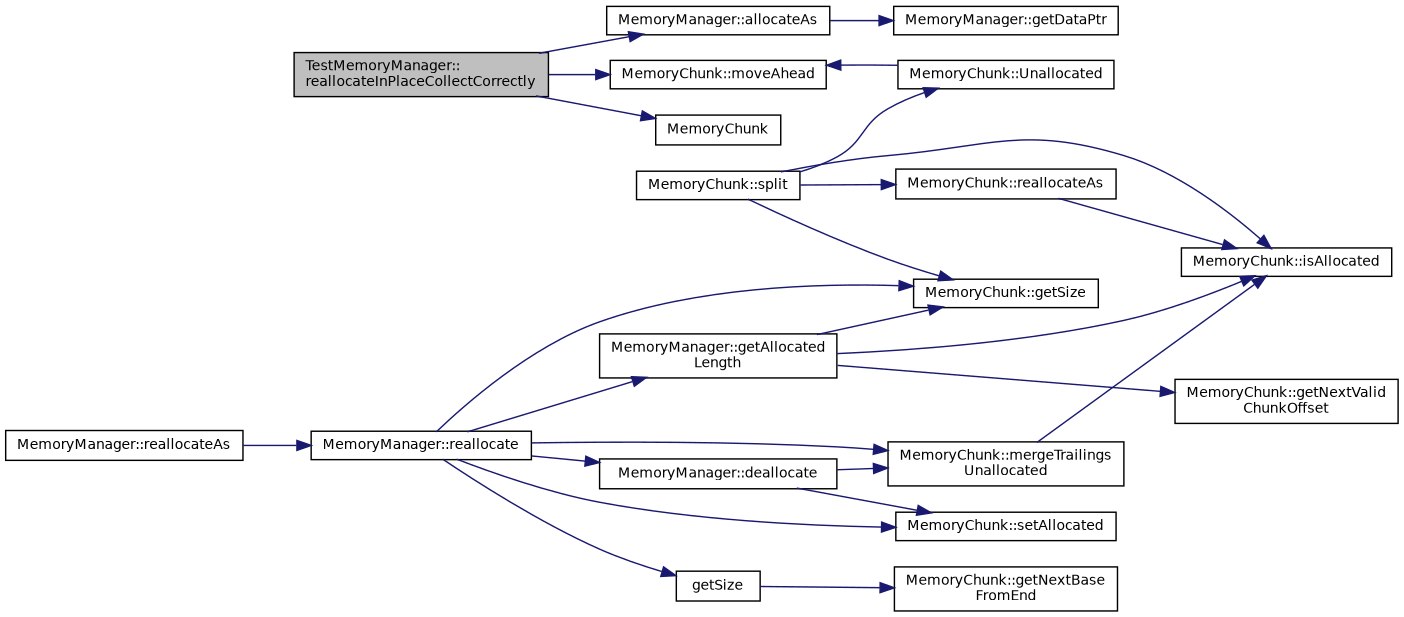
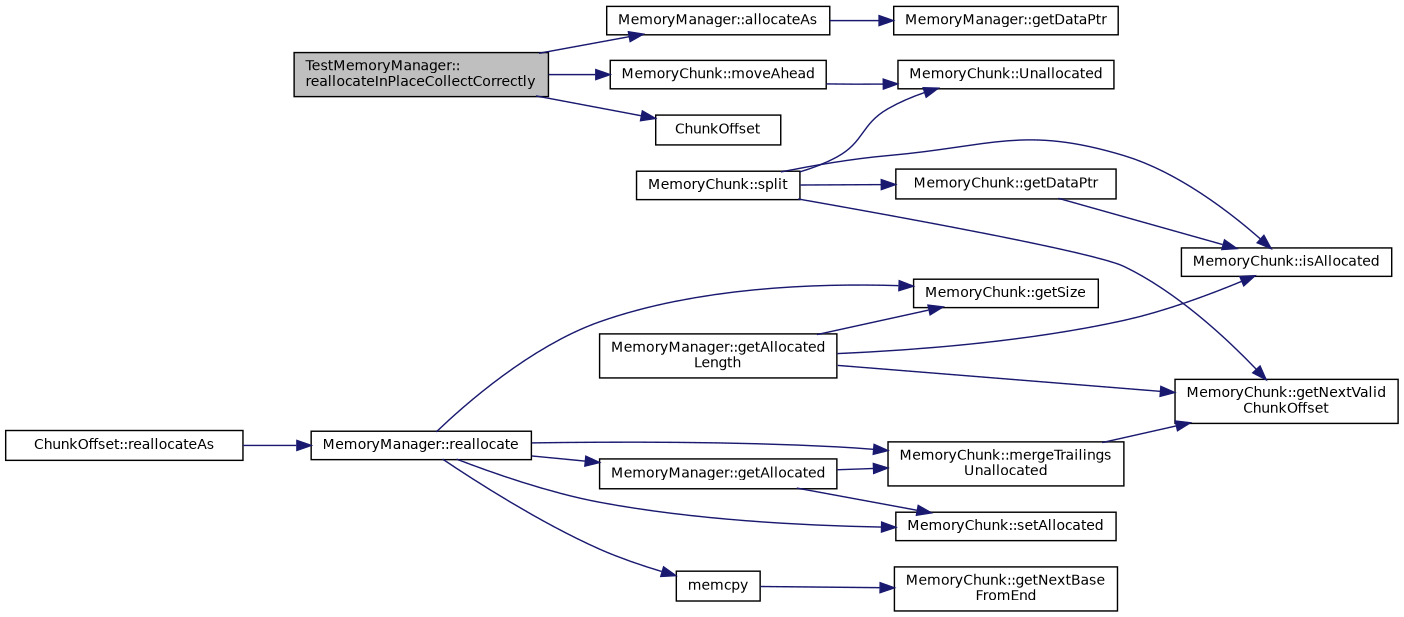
  digraph {
    rankdir=LR
    node [color=black fillcolor=white fontname=Helvetica fontsize=10 shape=record style=filled]
    edge [color=midnightblue fontname=Helvetica fontsize=10 labelfontname=Helvetica labelfontsize=10 style=solid]
    n1 [fillcolor=grey75 fontcolor=black height=0.2 label="TestMemoryManager::\lreallocateInPlaceCollectCorrectly" width=0.4]
    n2 [height=0.2 label="MemoryManager::allocateAs" width=0.4]
-   n3 [height=0.2 label=MemoryChunk width=0.4]
+   n3 [height=0.2 label=ChunkOffset width=0.4]
    n4 [height=0.2 label="MemoryChunk::moveAhead" width=0.4]
    n5 [height=0.2 label="MemoryManager::getDataPtr" width=0.4]
    n6 [height=0.2 label="MemoryChunk::Unallocated" width=0.4]
-   n7 [height=0.2 label="MemoryManager::reallocateAs" width=0.4]
+   n7 [height=0.2 label="ChunkOffset::reallocateAs" width=0.4]
    n8 [height=0.2 label="MemoryManager::reallocate" width=0.4]
-   n9 [height=0.2 label="MemoryManager::deallocate" width=0.4]
+   n9 [height=0.2 label="MemoryManager::getAllocated" width=0.4]
    n10 [height=0.2 label="MemoryChunk::setAllocated" width=0.4]
    n11 [height=0.2 label="MemoryChunk::mergeTrailings\lUnallocated" width=0.4]
    n12 [height=0.2 label="MemoryManager::getAllocated\lLength" width=0.4]
    n13 [height=0.2 label="MemoryChunk::getSize" width=0.4]
-   n14 [height=0.2 label=getSize width=0.4]
+   n14 [height=0.2 label=memcpy width=0.4]
    n15 [height=0.2 label="MemoryChunk::isAllocated" width=0.4]
    n16 [height=0.2 label="MemoryChunk::getNextValid\lChunkOffset" width=0.4]
    n17 [height=0.2 label="MemoryChunk::split" width=0.4]
-   n18 [height=0.2 label="MemoryChunk::reallocateAs" width=0.4]
+   n18 [height=0.2 label="MemoryChunk::getDataPtr" width=0.4]
    n19 [height=0.2 label="MemoryChunk::getNextBase\lFromEnd" width=0.4]
    n1 -> n2
    n1 -> n3
    n1 -> n4
    n2 -> n5
-   n6 -> n4
+   n4 -> n6
    n7 -> n8
    n8 -> n9
    n8 -> n10
    n8 -> n11
-   n8 -> n12
    n8 -> n13
    n8 -> n14
    n9 -> n10
    n9 -> n11
-   n11 -> n15
+   n11 -> n16
    n12 -> n13
    n12 -> n15
    n12 -> n16
    n14 -> n19
    n17 -> n6
-   n17 -> n13
+   n17 -> n16
    n17 -> n15
    n17 -> n18
    n18 -> n15
  }
